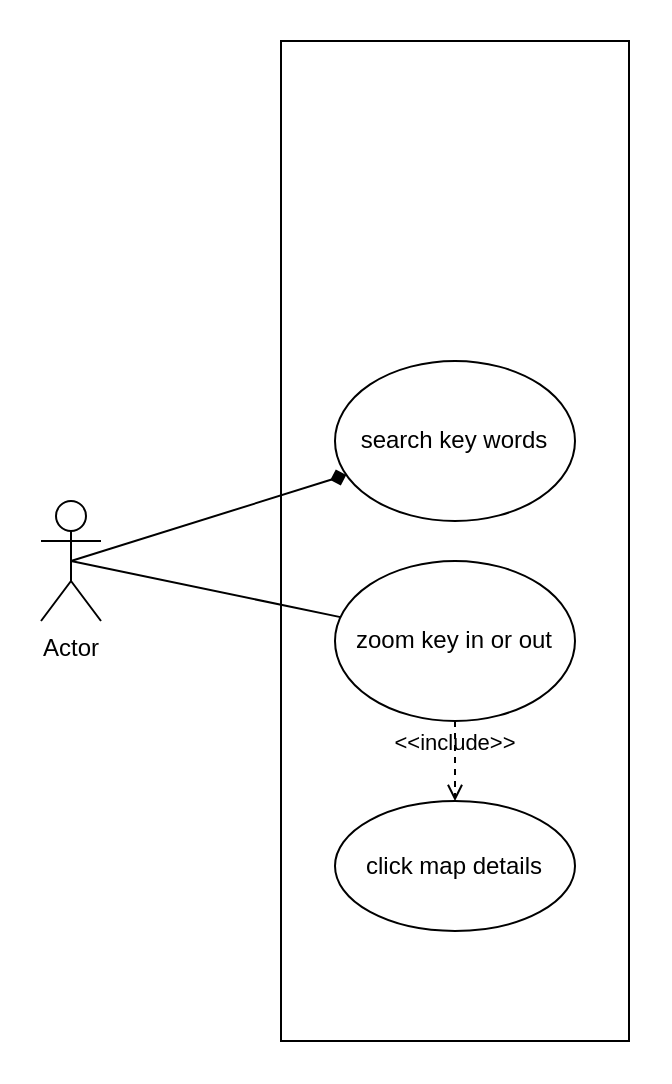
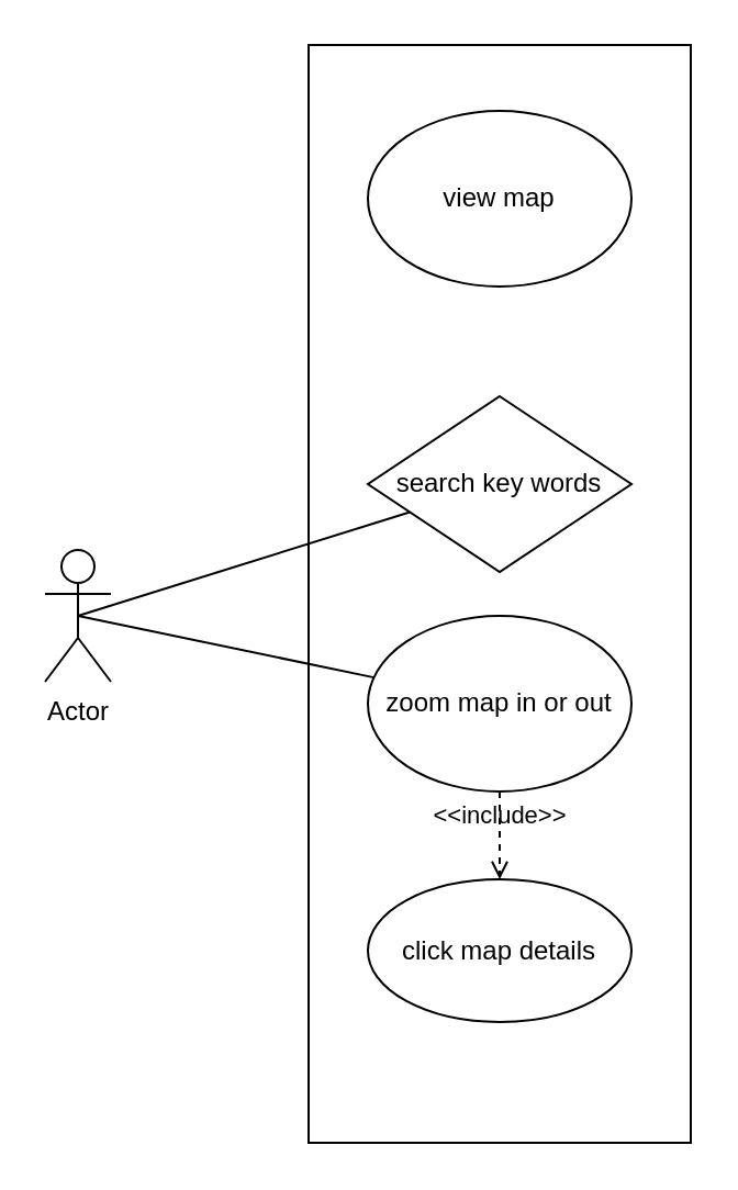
  <mxCell id="0" />
  <mxCell id="1" parent="0" />
  <mxCell id="2" value="Actor" style="shape=umlActor;verticalLabelPosition=bottom;labelBackgroundColor=#ffffff;verticalAlign=top;html=1;outlineConnect=0;" vertex="1" parent="1"><mxGeometry x="20" y="250" width="30" height="60" as="geometry" /></mxCell>
  <mxCell id="3" value="" style="whiteSpace=wrap;html=1;" vertex="1" parent="1"><mxGeometry x="140" y="20" width="174" height="500" as="geometry" /></mxCell>
- <mxCell id="5" value="search key words" style="ellipse;whiteSpace=wrap;html=1;" vertex="1" parent="1"><mxGeometry x="167" y="180" width="120" height="80" as="geometry" /></mxCell>
- <mxCell id="6" value="zoom key in or out" style="ellipse;whiteSpace=wrap;html=1;" vertex="1" parent="1"><mxGeometry x="167" y="280" width="120" height="80" as="geometry" /></mxCell>
+ <mxCell id="4" value="view map" style="ellipse;whiteSpace=wrap;html=1;" vertex="1" parent="1"><mxGeometry x="167" y="50" width="120" height="80" as="geometry" /></mxCell>
+ <mxCell id="5" value="search key words" style="rhombus;whiteSpace=wrap;html=1;" vertex="1" parent="1"><mxGeometry x="167" y="180" width="120" height="80" as="geometry" /></mxCell>
+ <mxCell id="6" value="zoom map in or out" style="ellipse;whiteSpace=wrap;html=1;" vertex="1" parent="1"><mxGeometry x="167" y="280" width="120" height="80" as="geometry" /></mxCell>
  <mxCell id="7" value="click map details" style="ellipse;whiteSpace=wrap;html=1;" vertex="1" parent="1"><mxGeometry x="167" y="400" width="120" height="65" as="geometry" /></mxCell>
- <mxCell id="8" value="" style="endArrow=diamond;html=1;exitX=0.5;exitY=0.5;exitDx=0;exitDy=0;exitPerimeter=0;" edge="1" parent="1" source="2" target="5"><mxGeometry width="50" height="50" relative="1" as="geometry"><mxPoint x="50" y="330" as="sourcePoint" /><mxPoint x="100" y="280" as="targetPoint" /></mxGeometry></mxCell>
+ <mxCell id="8" value="" style="endArrow=none;html=1;exitX=0.5;exitY=0.5;exitDx=0;exitDy=0;exitPerimeter=0;" edge="1" parent="1" source="2" target="5"><mxGeometry width="50" height="50" relative="1" as="geometry"><mxPoint x="50" y="330" as="sourcePoint" /><mxPoint x="100" y="280" as="targetPoint" /></mxGeometry></mxCell>
  <mxCell id="9" value="&amp;lt;&amp;lt;include&amp;gt;&amp;gt;" style="edgeStyle=none;html=1;endArrow=open;verticalAlign=bottom;dashed=1;labelBackgroundColor=none;strokeColor=#000000;exitX=0.5;exitY=1;exitDx=0;exitDy=0;entryX=0.5;entryY=0;entryDx=0;entryDy=0;" edge="1" parent="1" source="6" target="7"><mxGeometry width="160" relative="1" as="geometry"><mxPoint x="147" y="390" as="sourcePoint" /><mxPoint x="307" y="390" as="targetPoint" /></mxGeometry></mxCell>
  <mxCell id="10" value="" style="endArrow=none;html=1;strokeColor=#000000;exitX=0.5;exitY=0.5;exitDx=0;exitDy=0;exitPerimeter=0;" edge="1" parent="1" source="2" target="6"><mxGeometry width="50" height="50" relative="1" as="geometry"><mxPoint x="20" y="590" as="sourcePoint" /><mxPoint x="70" y="540" as="targetPoint" /></mxGeometry></mxCell>
